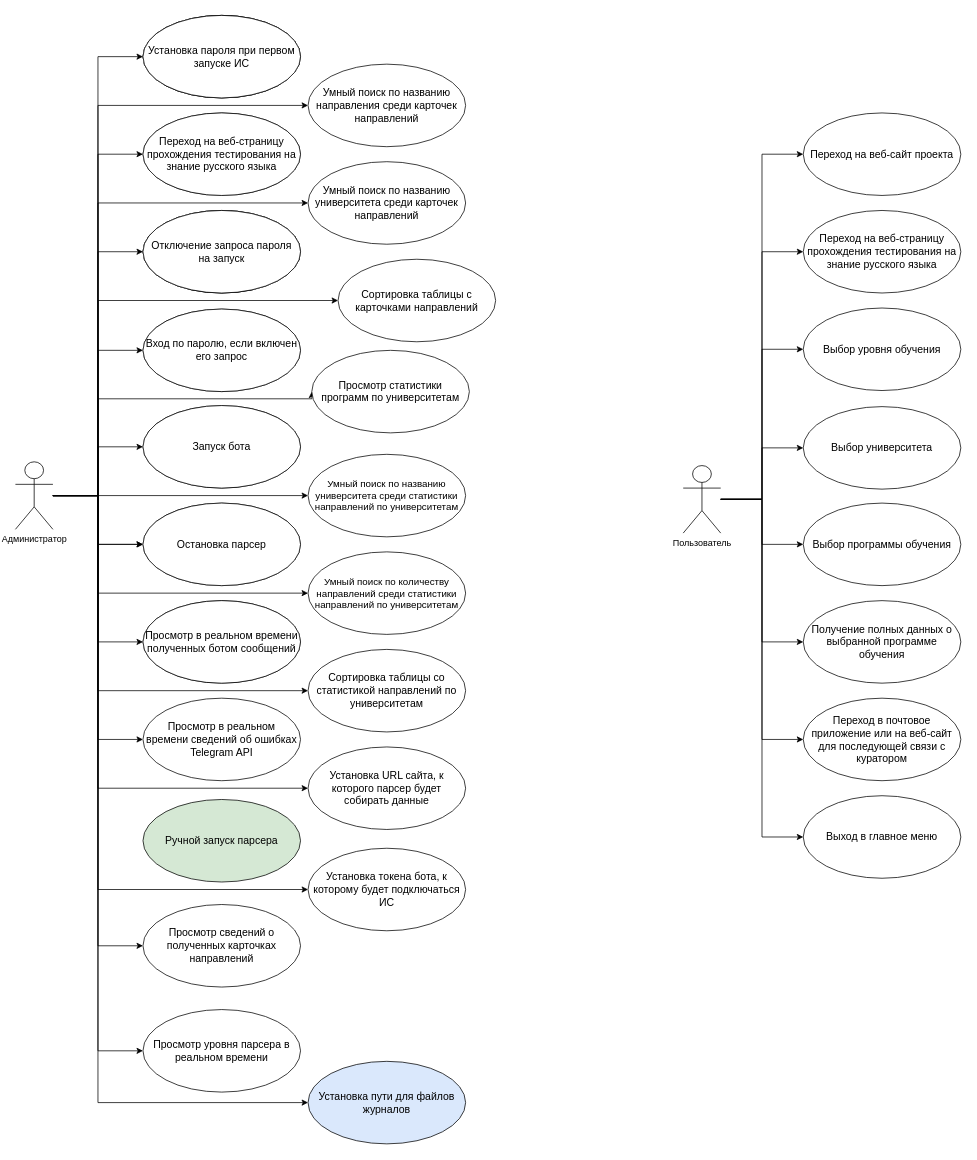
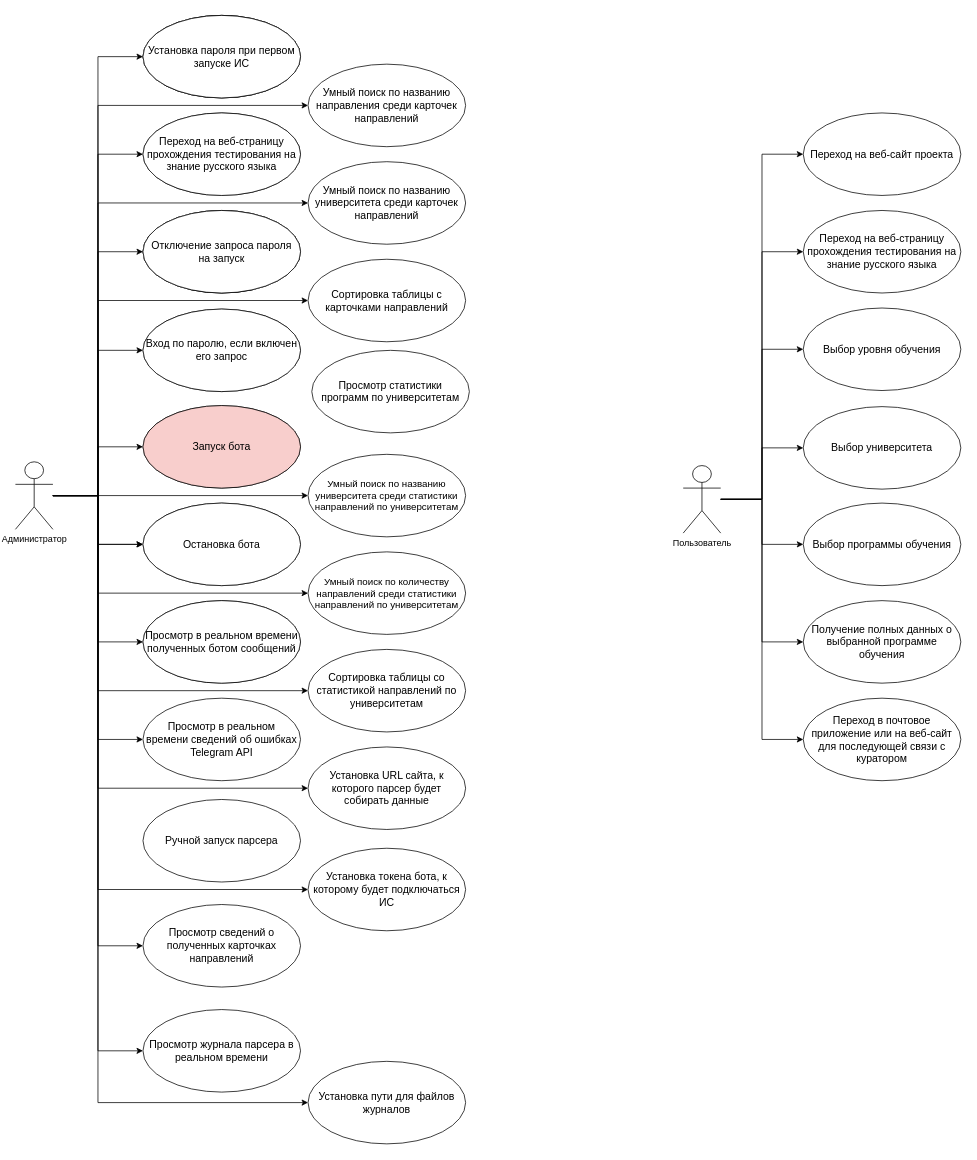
  <mxCell id="0" />
  <mxCell id="1" parent="0" />
  <mxCell id="2" style="edgeStyle=orthogonalEdgeStyle;rounded=0;orthogonalLoop=1;jettySize=auto;html=1;entryX=0;entryY=0.5;entryDx=0;entryDy=0;" edge="1" parent="1" source="10" target="11"><mxGeometry relative="1" as="geometry" /></mxCell>
  <mxCell id="3" style="edgeStyle=orthogonalEdgeStyle;rounded=0;orthogonalLoop=1;jettySize=auto;html=1;entryX=0;entryY=0.5;entryDx=0;entryDy=0;" edge="1" parent="1" source="10" target="18"><mxGeometry relative="1" as="geometry" /></mxCell>
  <mxCell id="4" style="edgeStyle=orthogonalEdgeStyle;rounded=0;orthogonalLoop=1;jettySize=auto;html=1;entryX=0;entryY=0.5;entryDx=0;entryDy=0;" edge="1" parent="1" source="10" target="12"><mxGeometry relative="1" as="geometry" /></mxCell>
  <mxCell id="5" style="edgeStyle=orthogonalEdgeStyle;rounded=0;orthogonalLoop=1;jettySize=auto;html=1;entryX=0;entryY=0.5;entryDx=0;entryDy=0;" edge="1" parent="1" source="10" target="14"><mxGeometry relative="1" as="geometry" /></mxCell>
  <mxCell id="6" style="edgeStyle=orthogonalEdgeStyle;rounded=0;orthogonalLoop=1;jettySize=auto;html=1;entryX=0;entryY=0.5;entryDx=0;entryDy=0;" edge="1" parent="1" source="10" target="16"><mxGeometry relative="1" as="geometry" /></mxCell>
  <mxCell id="7" style="edgeStyle=orthogonalEdgeStyle;rounded=0;orthogonalLoop=1;jettySize=auto;html=1;entryX=0;entryY=0.5;entryDx=0;entryDy=0;" edge="1" parent="1" source="10" target="13"><mxGeometry relative="1" as="geometry" /></mxCell>
  <mxCell id="8" style="edgeStyle=orthogonalEdgeStyle;rounded=0;orthogonalLoop=1;jettySize=auto;html=1;entryX=0;entryY=0.5;entryDx=0;entryDy=0;" edge="1" parent="1" source="10" target="17"><mxGeometry relative="1" as="geometry" /></mxCell>
- <mxCell id="9" style="edgeStyle=orthogonalEdgeStyle;rounded=0;orthogonalLoop=1;jettySize=auto;html=1;entryX=0;entryY=0.5;entryDx=0;entryDy=0;" edge="1" parent="1" source="10" target="15"><mxGeometry relative="1" as="geometry" /></mxCell>
  <mxCell id="10" value="Пользователь" style="shape=umlActor;verticalLabelPosition=bottom;verticalAlign=top;html=1;outlineConnect=0;" vertex="1" parent="1"><mxGeometry x="910" y="620" width="50" height="90" as="geometry" /></mxCell>
  <mxCell id="11" value="&lt;span style=&quot;font-size: 14px;&quot;&gt;Переход на веб-страницу прохождения тестирования на знание русского языка&lt;/span&gt;" style="ellipse;whiteSpace=wrap;html=1;" vertex="1" parent="1"><mxGeometry x="1070" y="280" width="210" height="110" as="geometry" /></mxCell>
  <mxCell id="12" value="&lt;span style=&quot;font-size: 14px;&quot;&gt;Выбор уровня обучения&lt;/span&gt;" style="ellipse;whiteSpace=wrap;html=1;" vertex="1" parent="1"><mxGeometry x="1070" y="410" width="210" height="110" as="geometry" /></mxCell>
  <mxCell id="13" value="&lt;span style=&quot;font-size: 14px;&quot;&gt;Получение полных данных о выбранной программе обучения&lt;/span&gt;" style="ellipse;whiteSpace=wrap;html=1;" vertex="1" parent="1"><mxGeometry x="1070" y="800" width="210" height="110" as="geometry" /></mxCell>
  <mxCell id="14" value="&lt;span style=&quot;font-size: 14px;&quot;&gt;Выбор университета&lt;/span&gt;" style="ellipse;whiteSpace=wrap;html=1;" vertex="1" parent="1"><mxGeometry x="1070" y="541.42" width="210" height="110" as="geometry" /></mxCell>
- <mxCell id="15" value="&lt;span style=&quot;font-size: 14px;&quot;&gt;Выход в главное меню&lt;/span&gt;" style="ellipse;whiteSpace=wrap;html=1;" vertex="1" parent="1"><mxGeometry x="1070" y="1060" width="210" height="110" as="geometry" /></mxCell>
  <mxCell id="16" value="&lt;span style=&quot;font-size: 14px;&quot;&gt;Выбор программы обучения&lt;/span&gt;" style="ellipse;whiteSpace=wrap;html=1;" vertex="1" parent="1"><mxGeometry x="1070" y="670" width="210" height="110" as="geometry" /></mxCell>
  <mxCell id="17" value="&lt;span style=&quot;font-size: 14px;&quot;&gt;Переход в почтовое приложение или на веб-сайт для последующей связи с куратором&lt;/span&gt;" style="ellipse;whiteSpace=wrap;html=1;" vertex="1" parent="1"><mxGeometry x="1070" y="930" width="210" height="110" as="geometry" /></mxCell>
  <mxCell id="18" value="&lt;span style=&quot;font-size: 14px;&quot;&gt;Переход на веб-сайт проекта&lt;/span&gt;" style="ellipse;whiteSpace=wrap;html=1;" vertex="1" parent="1"><mxGeometry x="1070" y="150" width="210" height="110" as="geometry" /></mxCell>
  <mxCell id="19" style="edgeStyle=orthogonalEdgeStyle;rounded=0;orthogonalLoop=1;jettySize=auto;html=1;entryX=0;entryY=0.5;entryDx=0;entryDy=0;" edge="1" parent="1" source="40" target="41"><mxGeometry relative="1" as="geometry" /></mxCell>
  <mxCell id="20" style="edgeStyle=orthogonalEdgeStyle;rounded=0;orthogonalLoop=1;jettySize=auto;html=1;entryX=0;entryY=0.5;entryDx=0;entryDy=0;" edge="1" parent="1" source="40" target="48"><mxGeometry relative="1" as="geometry" /></mxCell>
  <mxCell id="21" style="edgeStyle=orthogonalEdgeStyle;rounded=0;orthogonalLoop=1;jettySize=auto;html=1;entryX=0;entryY=0.5;entryDx=0;entryDy=0;" edge="1" parent="1" source="40" target="42"><mxGeometry relative="1" as="geometry" /></mxCell>
  <mxCell id="22" style="edgeStyle=orthogonalEdgeStyle;rounded=0;orthogonalLoop=1;jettySize=auto;html=1;entryX=0;entryY=0.5;entryDx=0;entryDy=0;" edge="1" parent="1" source="40" target="44"><mxGeometry relative="1" as="geometry" /></mxCell>
  <mxCell id="23" style="edgeStyle=orthogonalEdgeStyle;rounded=0;orthogonalLoop=1;jettySize=auto;html=1;entryX=0;entryY=0.5;entryDx=0;entryDy=0;" edge="1" parent="1" source="40" target="46"><mxGeometry relative="1" as="geometry" /></mxCell>
  <mxCell id="24" style="edgeStyle=orthogonalEdgeStyle;rounded=0;orthogonalLoop=1;jettySize=auto;html=1;entryX=0;entryY=0.5;entryDx=0;entryDy=0;" edge="1" parent="1" source="40" target="43"><mxGeometry relative="1" as="geometry" /></mxCell>
  <mxCell id="25" style="edgeStyle=orthogonalEdgeStyle;rounded=0;orthogonalLoop=1;jettySize=auto;html=1;entryX=0;entryY=0.5;entryDx=0;entryDy=0;" edge="1" parent="1" source="40" target="47"><mxGeometry relative="1" as="geometry" /></mxCell>
  <mxCell id="26" style="edgeStyle=orthogonalEdgeStyle;rounded=0;orthogonalLoop=1;jettySize=auto;html=1;entryX=0;entryY=0.5;entryDx=0;entryDy=0;" edge="1" parent="1" source="40" target="45"><mxGeometry relative="1" as="geometry" /></mxCell>
  <mxCell id="27" style="edgeStyle=orthogonalEdgeStyle;rounded=0;orthogonalLoop=1;jettySize=auto;html=1;" edge="1" parent="1" source="40" target="58"><mxGeometry relative="1" as="geometry" /></mxCell>
  <mxCell id="28" style="edgeStyle=orthogonalEdgeStyle;rounded=0;orthogonalLoop=1;jettySize=auto;html=1;entryX=0;entryY=0.5;entryDx=0;entryDy=0;" edge="1" parent="1" source="40" target="49"><mxGeometry relative="1" as="geometry" /></mxCell>
  <mxCell id="29" style="edgeStyle=orthogonalEdgeStyle;rounded=0;orthogonalLoop=1;jettySize=auto;html=1;entryX=0;entryY=0.5;entryDx=0;entryDy=0;" edge="1" parent="1" source="40" target="62"><mxGeometry relative="1" as="geometry"><Array as="points"><mxPoint x="130" y="660" /><mxPoint x="130" y="140" /></Array></mxGeometry></mxCell>
  <mxCell id="30" style="edgeStyle=orthogonalEdgeStyle;rounded=0;orthogonalLoop=1;jettySize=auto;html=1;entryX=0;entryY=0.5;entryDx=0;entryDy=0;" edge="1" parent="1" source="40" target="63"><mxGeometry relative="1" as="geometry"><Array as="points"><mxPoint x="130" y="660" /><mxPoint x="130" y="270" /></Array></mxGeometry></mxCell>
  <mxCell id="31" style="edgeStyle=orthogonalEdgeStyle;rounded=0;orthogonalLoop=1;jettySize=auto;html=1;entryX=0;entryY=0.5;entryDx=0;entryDy=0;" edge="1" parent="1" source="40" target="64"><mxGeometry relative="1" as="geometry"><Array as="points"><mxPoint x="130" y="660" /><mxPoint x="130" y="400" /></Array></mxGeometry></mxCell>
- <mxCell id="32" style="edgeStyle=orthogonalEdgeStyle;rounded=0;orthogonalLoop=1;jettySize=auto;html=1;entryX=0;entryY=0.5;entryDx=0;entryDy=0;" edge="1" parent="1" source="40" target="66"><mxGeometry relative="1" as="geometry"><Array as="points"><mxPoint x="130" y="660" /><mxPoint x="130" y="531" /></Array></mxGeometry></mxCell>
  <mxCell id="33" style="edgeStyle=orthogonalEdgeStyle;rounded=0;orthogonalLoop=1;jettySize=auto;html=1;entryX=0;entryY=0.5;entryDx=0;entryDy=0;" edge="1" parent="1" source="40" target="65"><mxGeometry relative="1" as="geometry" /></mxCell>
  <mxCell id="34" style="edgeStyle=orthogonalEdgeStyle;rounded=0;orthogonalLoop=1;jettySize=auto;html=1;entryX=0;entryY=0.5;entryDx=0;entryDy=0;" edge="1" parent="1" source="40" target="67"><mxGeometry relative="1" as="geometry"><Array as="points"><mxPoint x="130" y="660" /><mxPoint x="130" y="790" /></Array></mxGeometry></mxCell>
  <mxCell id="35" style="edgeStyle=orthogonalEdgeStyle;rounded=0;orthogonalLoop=1;jettySize=auto;html=1;entryX=0;entryY=0.5;entryDx=0;entryDy=0;" edge="1" parent="1" source="40" target="68"><mxGeometry relative="1" as="geometry"><Array as="points"><mxPoint x="130" y="660" /><mxPoint x="130" y="920" /></Array></mxGeometry></mxCell>
  <mxCell id="36" style="edgeStyle=orthogonalEdgeStyle;rounded=0;orthogonalLoop=1;jettySize=auto;html=1;entryX=0;entryY=0.5;entryDx=0;entryDy=0;" edge="1" parent="1" source="40" target="60"><mxGeometry relative="1" as="geometry"><Array as="points"><mxPoint x="130" y="660" /><mxPoint x="130" y="1050" /></Array></mxGeometry></mxCell>
  <mxCell id="37" style="edgeStyle=orthogonalEdgeStyle;rounded=0;orthogonalLoop=1;jettySize=auto;html=1;entryX=0;entryY=0.5;entryDx=0;entryDy=0;" edge="1" parent="1" source="40" target="61"><mxGeometry relative="1" as="geometry"><Array as="points"><mxPoint x="130" y="660" /><mxPoint x="130" y="1185" /></Array></mxGeometry></mxCell>
  <mxCell id="38" style="edgeStyle=orthogonalEdgeStyle;rounded=0;orthogonalLoop=1;jettySize=auto;html=1;entryX=0;entryY=0.5;entryDx=0;entryDy=0;" edge="1" parent="1" source="40" target="69"><mxGeometry relative="1" as="geometry" /></mxCell>
  <mxCell id="39" style="edgeStyle=orthogonalEdgeStyle;rounded=0;orthogonalLoop=1;jettySize=auto;html=1;entryX=0;entryY=0.5;entryDx=0;entryDy=0;" edge="1" parent="1" source="40" target="70"><mxGeometry relative="1" as="geometry"><Array as="points"><mxPoint x="130" y="660" /><mxPoint x="130" y="1469" /></Array></mxGeometry></mxCell>
  <mxCell id="40" value="Администратор" style="shape=umlActor;verticalLabelPosition=bottom;verticalAlign=top;html=1;outlineConnect=0;" vertex="1" parent="1"><mxGeometry x="20" y="615" width="50" height="90" as="geometry" /></mxCell>
  <mxCell id="41" value="&lt;span style=&quot;font-size: 14px;&quot;&gt;Переход на веб-страницу прохождения тестирования на знание русского языка&lt;/span&gt;" style="ellipse;whiteSpace=wrap;html=1;" vertex="1" parent="1"><mxGeometry x="190" y="150" width="210" height="110" as="geometry" /></mxCell>
  <mxCell id="42" value="&lt;span style=&quot;font-size: 14px;&quot;&gt;Выбор уровня обучения&lt;/span&gt;" style="ellipse;whiteSpace=wrap;html=1;" vertex="1" parent="1"><mxGeometry x="190" y="280" width="210" height="110" as="geometry" /></mxCell>
  <mxCell id="43" value="&lt;span style=&quot;font-size: 14px;&quot;&gt;Получение полных данных о выбранной программе обучения&lt;/span&gt;" style="ellipse;whiteSpace=wrap;html=1;" vertex="1" parent="1"><mxGeometry x="190" y="670" width="210" height="110" as="geometry" /></mxCell>
  <mxCell id="44" value="&lt;span style=&quot;font-size: 14px;&quot;&gt;Выбор университета&lt;/span&gt;" style="ellipse;whiteSpace=wrap;html=1;" vertex="1" parent="1"><mxGeometry x="190" y="411.42" width="210" height="110" as="geometry" /></mxCell>
  <mxCell id="45" value="&lt;span style=&quot;font-size: 14px;&quot;&gt;Просмотр в реальном &lt;br&gt;времени сведений об ошибках&lt;br&gt;Telegram API&lt;br&gt;&lt;/span&gt;" style="ellipse;whiteSpace=wrap;html=1;" vertex="1" parent="1"><mxGeometry x="190" y="930" width="210" height="110" as="geometry" /></mxCell>
  <mxCell id="46" value="&lt;span style=&quot;font-size: 14px;&quot;&gt;Выбор программы обучения&lt;/span&gt;" style="ellipse;whiteSpace=wrap;html=1;" vertex="1" parent="1"><mxGeometry x="190" y="540" width="210" height="110" as="geometry" /></mxCell>
  <mxCell id="47" value="&lt;span style=&quot;font-size: 14px;&quot;&gt;Переход в почтовое приложение или на веб-сайт для последующей связи с куратором&lt;/span&gt;" style="ellipse;whiteSpace=wrap;html=1;" vertex="1" parent="1"><mxGeometry x="190" y="800" width="210" height="110" as="geometry" /></mxCell>
  <mxCell id="48" value="&lt;span style=&quot;font-size: 14px;&quot;&gt;Переход на веб-сайт проекта&lt;/span&gt;" style="ellipse;whiteSpace=wrap;html=1;" vertex="1" parent="1"><mxGeometry x="190" y="20" width="210" height="110" as="geometry" /></mxCell>
  <mxCell id="49" value="&lt;span style=&quot;font-size: 14px;&quot;&gt;Просмотр сведений о полученных карточках направлений&lt;/span&gt;" style="ellipse;whiteSpace=wrap;html=1;" vertex="1" parent="1"><mxGeometry x="190" y="1205" width="210" height="110" as="geometry" /></mxCell>
- <mxCell id="50" value="&lt;span style=&quot;font-size: 14px;&quot;&gt;Ручной запуск парсера&lt;/span&gt;" style="ellipse;whiteSpace=wrap;html=1;fillColor=#d5e8d4;" vertex="1" parent="1"><mxGeometry x="190" y="1065" width="210" height="110" as="geometry" /></mxCell>
+ <mxCell id="50" value="&lt;span style=&quot;font-size: 14px;&quot;&gt;Ручной запуск парсера&lt;/span&gt;" style="ellipse;whiteSpace=wrap;html=1;" vertex="1" parent="1"><mxGeometry x="190" y="1065" width="210" height="110" as="geometry" /></mxCell>
  <mxCell id="51" value="&lt;span style=&quot;font-size: 14px;&quot;&gt;Переход на веб-сайт проекта&lt;/span&gt;" style="ellipse;whiteSpace=wrap;html=1;" vertex="1" parent="1"><mxGeometry x="190" y="20" width="210" height="110" as="geometry" /></mxCell>
  <mxCell id="52" value="&lt;span style=&quot;font-size: 14px;&quot;&gt;Переход на веб-страницу прохождения тестирования на знание русского языка&lt;/span&gt;" style="ellipse;whiteSpace=wrap;html=1;" vertex="1" parent="1"><mxGeometry x="190" y="150" width="210" height="110" as="geometry" /></mxCell>
  <mxCell id="53" value="&lt;span style=&quot;font-size: 14px;&quot;&gt;Выбор уровня обучения&lt;/span&gt;" style="ellipse;whiteSpace=wrap;html=1;" vertex="1" parent="1"><mxGeometry x="190" y="280" width="210" height="110" as="geometry" /></mxCell>
  <mxCell id="54" value="&lt;font style=&quot;font-size: 14px;&quot;&gt;Установка пароля при первом запуске ИС&lt;/font&gt;" style="ellipse;whiteSpace=wrap;html=1;" vertex="1" parent="1"><mxGeometry x="190" y="20" width="210" height="110" as="geometry" /></mxCell>
  <mxCell id="55" value="&lt;span style=&quot;font-size: 14px;&quot;&gt;Отключение запроса пароля&lt;br&gt;на запуск&lt;/span&gt;" style="ellipse;whiteSpace=wrap;html=1;" vertex="1" parent="1"><mxGeometry x="190" y="280" width="210" height="110" as="geometry" /></mxCell>
- <mxCell id="56" value="&lt;span style=&quot;font-size: 14px;&quot;&gt;Запуск бота&lt;/span&gt;" style="ellipse;whiteSpace=wrap;html=1;" vertex="1" parent="1"><mxGeometry x="190" y="540" width="210" height="110" as="geometry" /></mxCell>
+ <mxCell id="56" value="&lt;span style=&quot;font-size: 14px;&quot;&gt;Запуск бота&lt;/span&gt;" style="ellipse;whiteSpace=wrap;html=1;fillColor=#f8cecc;" vertex="1" parent="1"><mxGeometry x="190" y="540" width="210" height="110" as="geometry" /></mxCell>
  <mxCell id="57" value="&lt;span style=&quot;font-size: 14px;&quot;&gt;Вход по паролю, если включен его запрос&lt;/span&gt;" style="ellipse;whiteSpace=wrap;html=1;" vertex="1" parent="1"><mxGeometry x="190" y="411.42" width="210" height="110" as="geometry" /></mxCell>
- <mxCell id="58" value="&lt;span style=&quot;font-size: 14px;&quot;&gt;Остановка парсер&lt;/span&gt;" style="ellipse;whiteSpace=wrap;html=1;" vertex="1" parent="1"><mxGeometry x="190" y="670" width="210" height="110" as="geometry" /></mxCell>
+ <mxCell id="58" value="&lt;span style=&quot;font-size: 14px;&quot;&gt;Остановка бота&lt;/span&gt;" style="ellipse;whiteSpace=wrap;html=1;" vertex="1" parent="1"><mxGeometry x="190" y="670" width="210" height="110" as="geometry" /></mxCell>
  <mxCell id="59" value="&lt;span style=&quot;font-size: 14px;&quot;&gt;Просмотр в реальном времени полученных ботом сообщений&lt;/span&gt;" style="ellipse;whiteSpace=wrap;html=1;" vertex="1" parent="1"><mxGeometry x="190" y="800" width="210" height="110" as="geometry" /></mxCell>
  <mxCell id="60" value="&lt;span style=&quot;font-size: 14px;&quot;&gt;Установка URL сайта, к которого парсер будет собирать данные&lt;/span&gt;" style="ellipse;whiteSpace=wrap;html=1;" vertex="1" parent="1"><mxGeometry x="410" y="995" width="210" height="110" as="geometry" /></mxCell>
  <mxCell id="61" value="&lt;span style=&quot;font-size: 14px;&quot;&gt;Установка токена бота, к которому будет подключаться ИС&lt;/span&gt;" style="ellipse;whiteSpace=wrap;html=1;" vertex="1" parent="1"><mxGeometry x="410" y="1130" width="210" height="110" as="geometry" /></mxCell>
  <mxCell id="62" value="&lt;span style=&quot;font-size: 14px;&quot;&gt;Умный поиск по названию&lt;br&gt;направления среди карточек направлений&lt;/span&gt;" style="ellipse;whiteSpace=wrap;html=1;" vertex="1" parent="1"><mxGeometry x="410" y="85" width="210" height="110" as="geometry" /></mxCell>
  <mxCell id="63" value="&lt;span style=&quot;font-size: 14px;&quot;&gt;Умный поиск по названию университета среди карточек направлений&lt;/span&gt;" style="ellipse;whiteSpace=wrap;html=1;" vertex="1" parent="1"><mxGeometry x="410" y="215" width="210" height="110" as="geometry" /></mxCell>
- <mxCell id="64" value="&lt;span style=&quot;font-size: 14px;&quot;&gt;Сортировка таблицы с карточками направлений&lt;/span&gt;" style="ellipse;whiteSpace=wrap;html=1;" vertex="1" parent="1"><mxGeometry x="450" y="345" width="210" height="110" as="geometry" /></mxCell>
+ <mxCell id="64" value="&lt;span style=&quot;font-size: 14px;&quot;&gt;Сортировка таблицы с карточками направлений&lt;/span&gt;" style="ellipse;whiteSpace=wrap;html=1;" vertex="1" parent="1"><mxGeometry x="410" y="345" width="210" height="110" as="geometry" /></mxCell>
  <mxCell id="65" value="&lt;font style=&quot;font-size: 13px;&quot;&gt;Умный поиск по названию университета среди статистики направлений по университетам&lt;/font&gt;" style="ellipse;whiteSpace=wrap;html=1;" vertex="1" parent="1"><mxGeometry x="410" y="605" width="210" height="110" as="geometry" /></mxCell>
  <mxCell id="66" value="&lt;span style=&quot;font-size: 14px;&quot;&gt;Просмотр статистики &lt;br&gt;программ по университетам&lt;/span&gt;" style="ellipse;whiteSpace=wrap;html=1;" vertex="1" parent="1"><mxGeometry x="415" y="466.42" width="210" height="110" as="geometry" /></mxCell>
  <mxCell id="67" value="&lt;font style=&quot;font-size: 13px;&quot;&gt;Умный поиск по количеству направлений среди статистики направлений по университетам&lt;/font&gt;" style="ellipse;whiteSpace=wrap;html=1;" vertex="1" parent="1"><mxGeometry x="410" y="735" width="210" height="110" as="geometry" /></mxCell>
  <mxCell id="68" value="&lt;span style=&quot;font-size: 14px;&quot;&gt;Сортировка таблицы со статистикой направлений по университетам&lt;/span&gt;" style="ellipse;whiteSpace=wrap;html=1;" vertex="1" parent="1"><mxGeometry x="410" y="865" width="210" height="110" as="geometry" /></mxCell>
- <mxCell id="69" value="&lt;font style=&quot;font-size: 14px;&quot;&gt;Просмотр уровня парсера в реальном времени&lt;/font&gt;" style="ellipse;whiteSpace=wrap;html=1;" vertex="1" parent="1"><mxGeometry x="190" y="1345" width="210" height="110" as="geometry" /></mxCell>
- <mxCell id="70" value="&lt;span style=&quot;font-size: 14px;&quot;&gt;Установка пути для файлов журналов&lt;/span&gt;" style="ellipse;whiteSpace=wrap;html=1;fillColor=#dae8fc;" vertex="1" parent="1"><mxGeometry x="410" y="1414" width="210" height="110" as="geometry" /></mxCell>
+ <mxCell id="69" value="&lt;font style=&quot;font-size: 14px;&quot;&gt;Просмотр журнала парсера в реальном времени&lt;/font&gt;" style="ellipse;whiteSpace=wrap;html=1;" vertex="1" parent="1"><mxGeometry x="190" y="1345" width="210" height="110" as="geometry" /></mxCell>
+ <mxCell id="70" value="&lt;span style=&quot;font-size: 14px;&quot;&gt;Установка пути для файлов журналов&lt;/span&gt;" style="ellipse;whiteSpace=wrap;html=1;" vertex="1" parent="1"><mxGeometry x="410" y="1414" width="210" height="110" as="geometry" /></mxCell>
